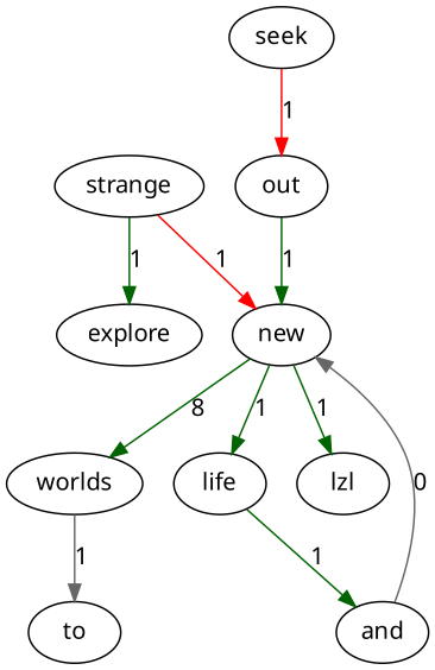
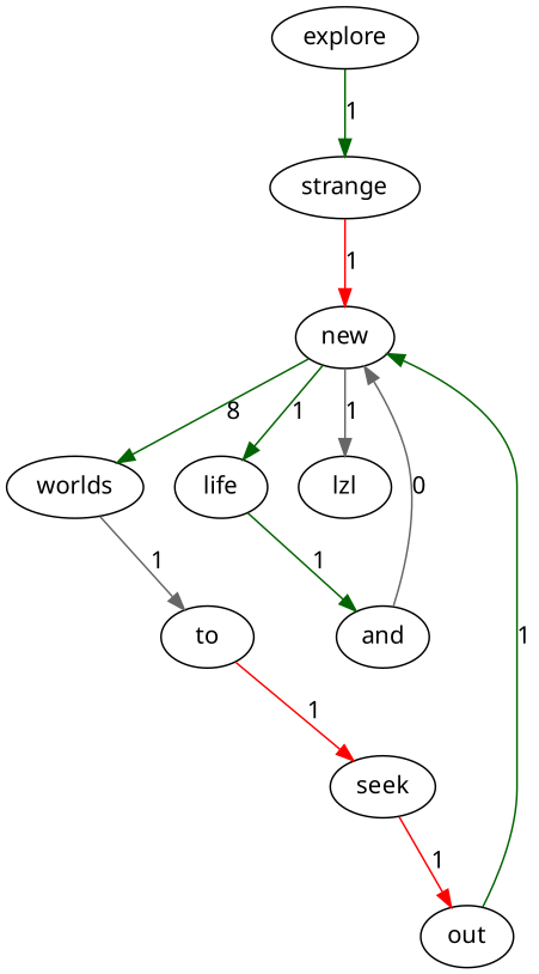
  digraph {
    fontname="Noto Sans"
    node [fontname="Noto Sans"]
    edge [color=darkgreen fontname="Noto Sans"]
    n1 [label=new]
    n2 [label=worlds]
    n3 [label=life]
    n4 [label=lzl]
    n5 [label=to]
    n6 [label=and]
    n7 [label=seek]
    n8 [label=explore]
    n9 [label=strange]
    n10 [label=out]
    n1 -> n2 [label=8]
    n1 -> n3 [label=1]
-   n1 -> n4 [label=1]
+   n1 -> n4 [color=gray40 label=1]
    n2 -> n5 [color=gray40 label=1]
    n3 -> n6 [label=1]
+   n5 -> n7 [color=red label=1]
    n6 -> n1 [color=gray40 label=0]
    n7 -> n10 [color=red label=1]
-   n9 -> n8 [label=1]
+   n8 -> n9 [label=1]
    n9 -> n1 [color=red label=1]
    n10 -> n1 [label=1]
  }
